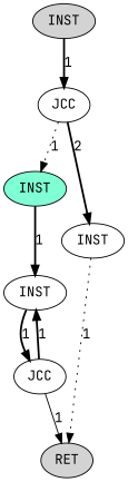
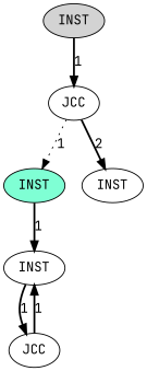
  digraph {
    fontname="JetBrains Mono"
    node [style=filled fillcolor=white fontname="JetBrains Mono"]
    edge [style=bold fontname="JetBrains Mono"]
    n1 [label="INST\l" fillcolor=lightgrey]
    n2 [label="JCC\l"]
    n3 [label="INST\l" fillcolor=aquamarine]
    n4 [label=INST]
    n5 [label="INST\l"]
    n6 [label="JCC\l"]
-   n7 [label=RET fillcolor=lightgrey]
    n1 -> n2 [label=1]
    n2 -> n3 [label=1 style=dotted]
    n2 -> n4 [label=2]
    n3 -> n5 [label=1]
-   n4 -> n7 [label=1 style=dotted]
    n5 -> n6 [label=1]
    n6 -> n5 [label=1]
-   n6 -> n7 [label=1 style=solid]
  }
